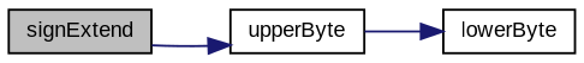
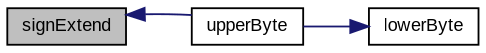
  digraph {
    fontname="Liberation Sans"
    rankdir=LR
    node [color=black fillcolor=white fontname="Liberation Sans" fontsize=10 shape=record style=filled]
    edge [color=midnightblue fontname="Liberation Sans" fontsize=10 labelfontname=Helvetica labelfontsize=10 style=solid]
    n1 [fillcolor=grey75 fontcolor=black height=0.2 label=signExtend width=0.4]
    n2 [height=0.2 label=upperByte width=0.4]
    n3 [height=0.2 label=lowerByte width=0.4]
-   n1 -> n2
+   n2 -> n1
    n2 -> n3
  }
